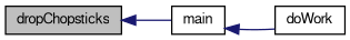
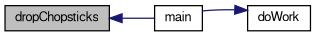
  digraph {
    rankdir=LR
    node [color=black fillcolor=white fontname=FreeSans fontsize=10 shape=record style=filled]
    edge [color=midnightblue dir=back fontname=FreeSans fontsize=10 labelfontname=FreeSans labelfontsize=10 style=solid]
    n1 [fillcolor=grey75 fontcolor=black height=0.2 label=dropChopsticks width=0.4]
    n2 [height=0.2 label=main width=0.4]
    n3 [height=0.2 label=doWork width=0.4]
    n1 -> n2
-   n2 -> n3
+   n3 -> n2
  }
